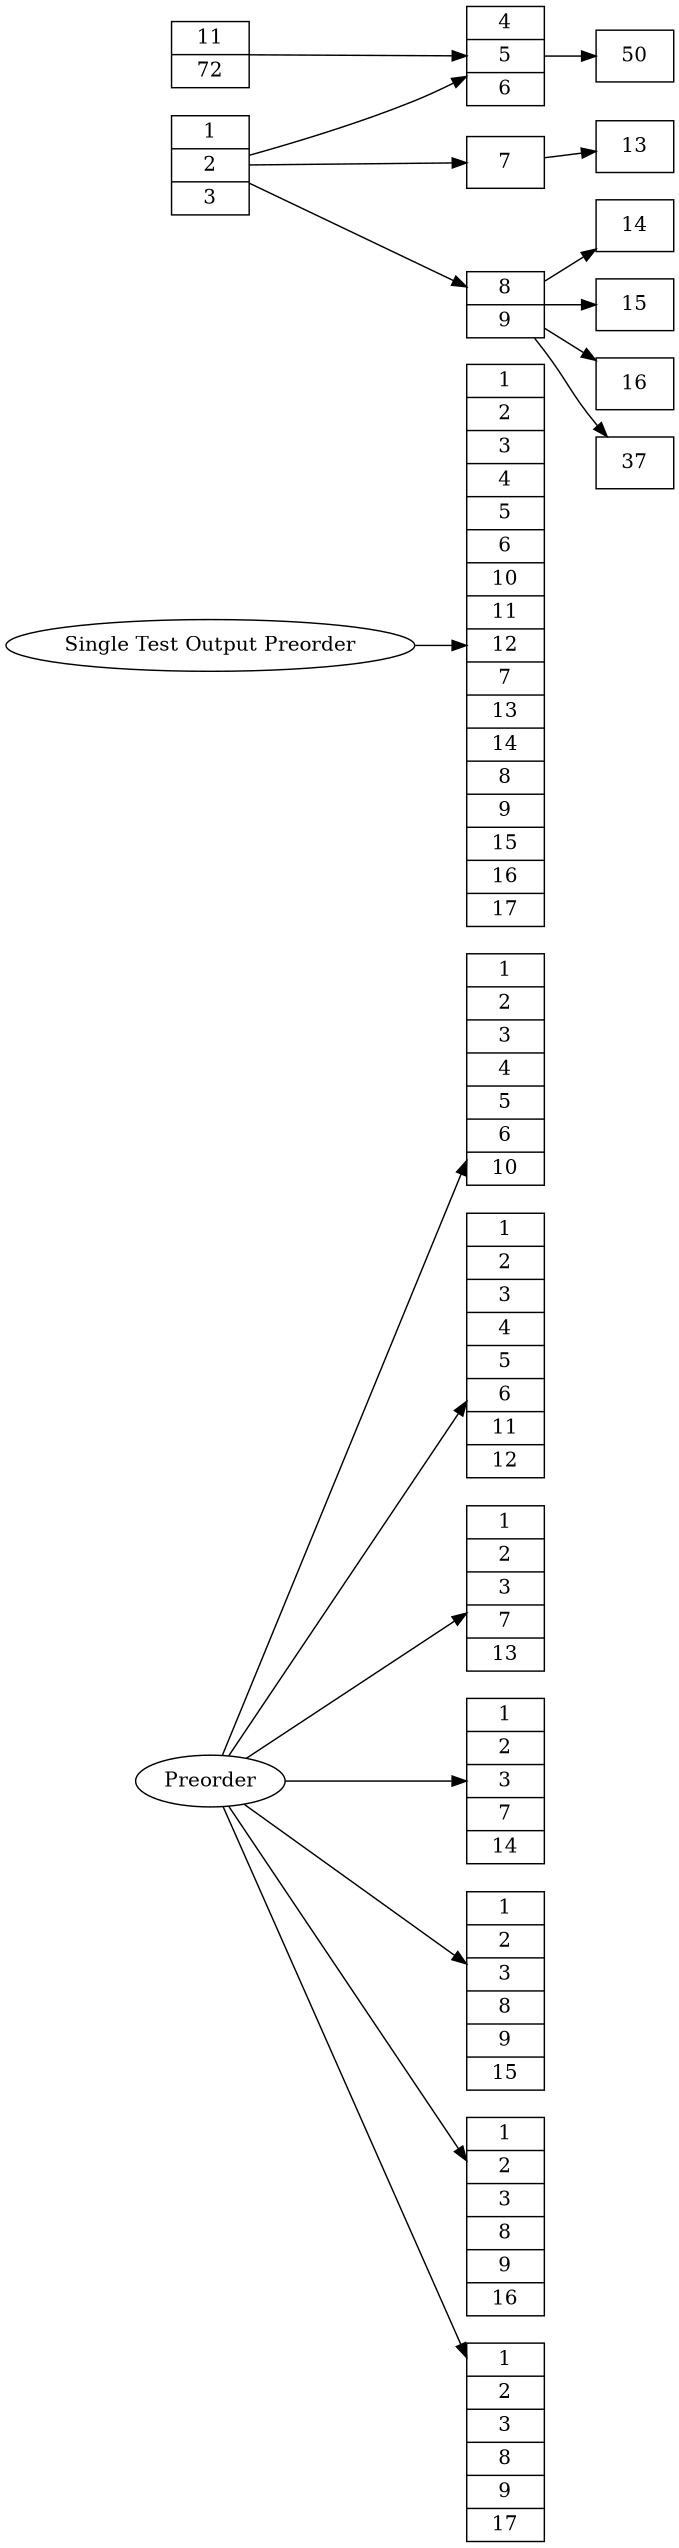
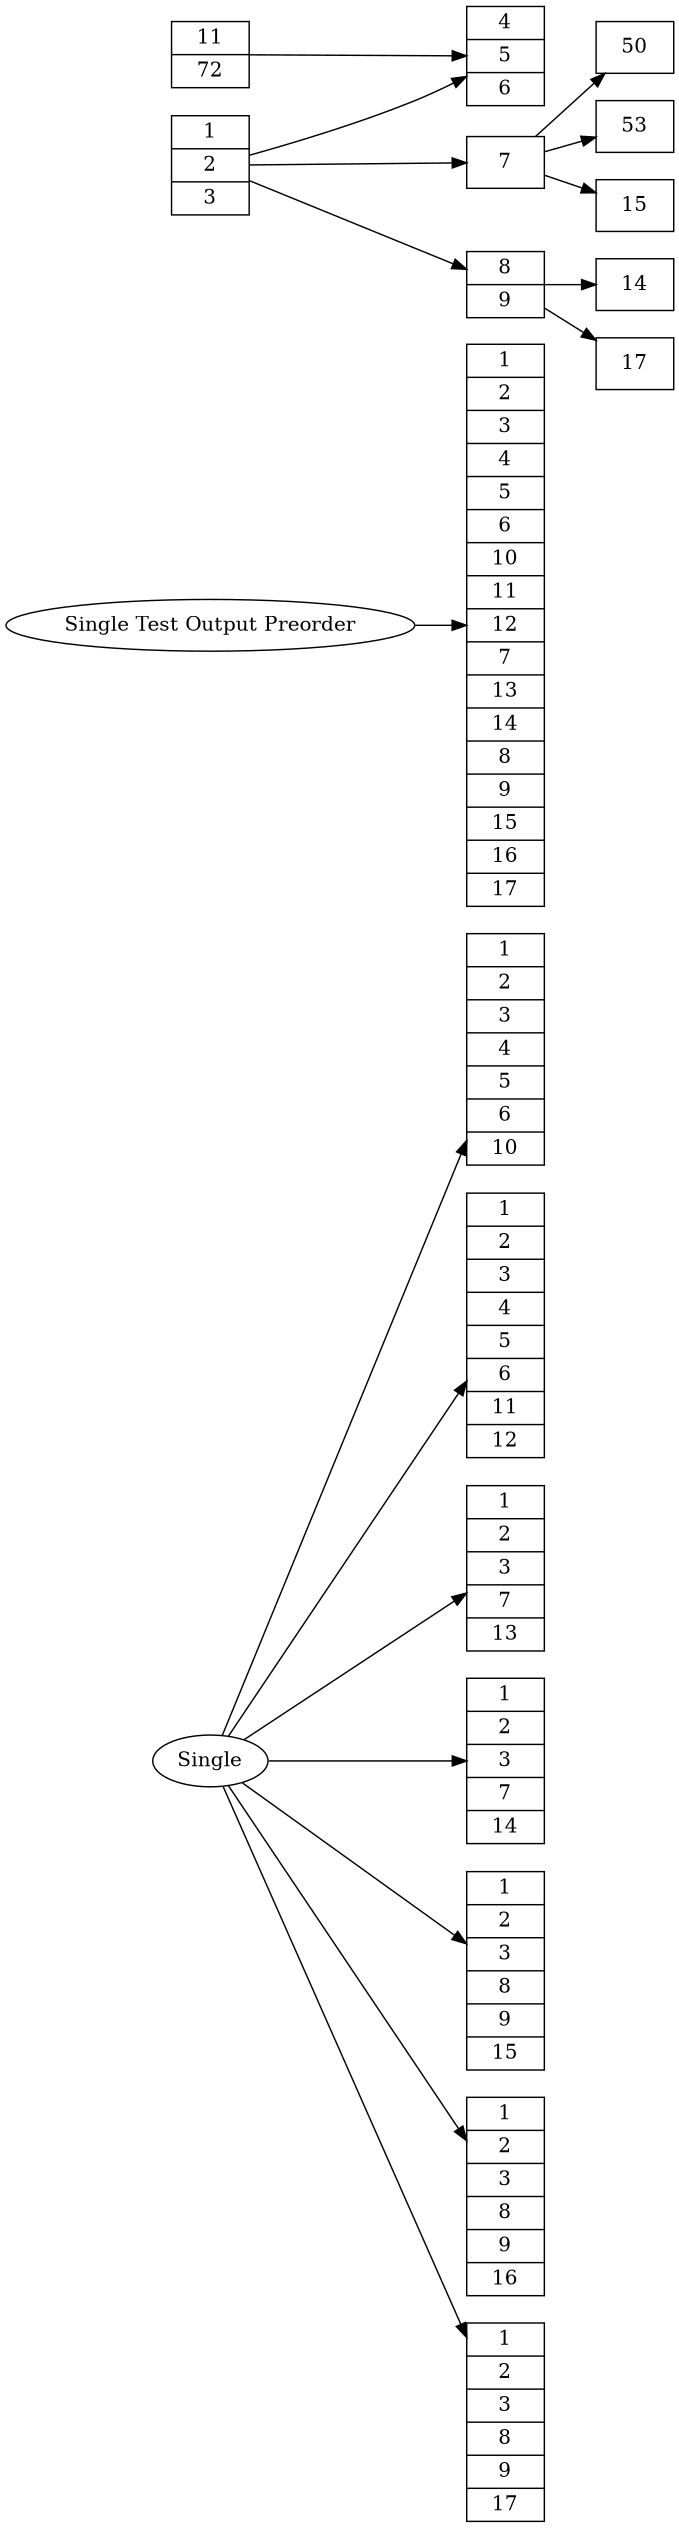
  digraph {
    rankdir=LR
    node [shape=record]
    n1 [label="1|2|3|4|5|6|10"]
    n2 [label="1|2|3|4|5|6|11|12"]
    n3 [label="1|2|3|7|13"]
    n4 [label="1|2|3|7|14"]
    n5 [label="1|2|3|8|9|15"]
    n6 [label="1|2|3|8|9|16"]
    n7 [label="1|2|3|8|9|17"]
    n8 [label="1|2|3|4|5|6|10|11|12|7|13|14|8|9|15|16|17"]
-   Preorder [shape=""]
+   Preorder [label=Single shape=""]
    "Single Test Output Preorder" [shape=""]
    n11 [label="1|2|3"]
    n12 [label="4|5|6"]
    n13 [label=7]
    n14 [label="8|9"]
    n15 [label=50]
-   n16 [label=13]
+   n16 [label=53]
    n17 [label=14]
    n18 [label=15]
-   n19 [label=16]
-   n20 [label=37]
+   n20 [label=17]
    n21 [label="11|72"]
    subgraph sub_1 {
      n1
      n2
      n3
      n4
      n5
      n6
      n7
      n8
      Preorder
      "Single Test Output Preorder"
    }
    Preorder -> n1
    Preorder -> n2
    Preorder -> n3
    Preorder -> n4
    Preorder -> n5
    Preorder -> n6
    Preorder -> n7
    "Single Test Output Preorder" -> n8
    n11 -> n12
    n11 -> n13
    n11 -> n14
-   n12 -> n15
+   n13 -> n15
    n13 -> n16
    n14 -> n17
-   n14 -> n18
-   n14 -> n19
+   n13 -> n18
    n14 -> n20
    n21 -> n12
  }
